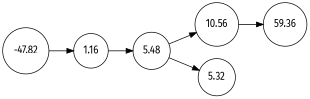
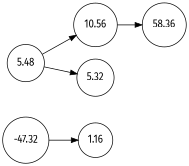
  digraph {
    fontname="Fira Sans"
    rankdir=LR
    node [fontname="Fira Sans" shape=circle]
    edge [fontname="Fira Sans"]
    n1 [label=1.16]
    n2 [label=5.48]
    n3 [label=10.56]
    n4 [label=5.32]
-   n5 [label=-47.82]
-   n6 [label=59.36]
-   n1 -> n2
+   n5 [label=-47.32]
+   n6 [label=58.36]
    n2 -> n3
    n2 -> n4
    n3 -> n6
    n5 -> n1
  }
